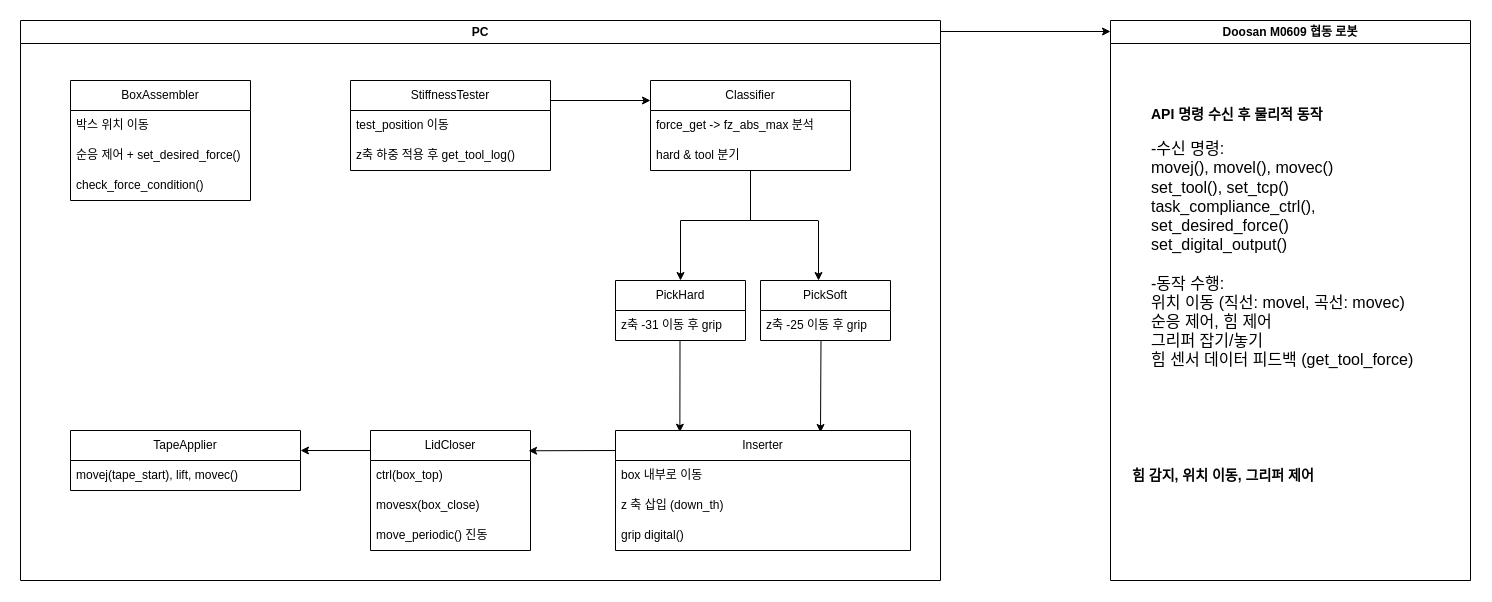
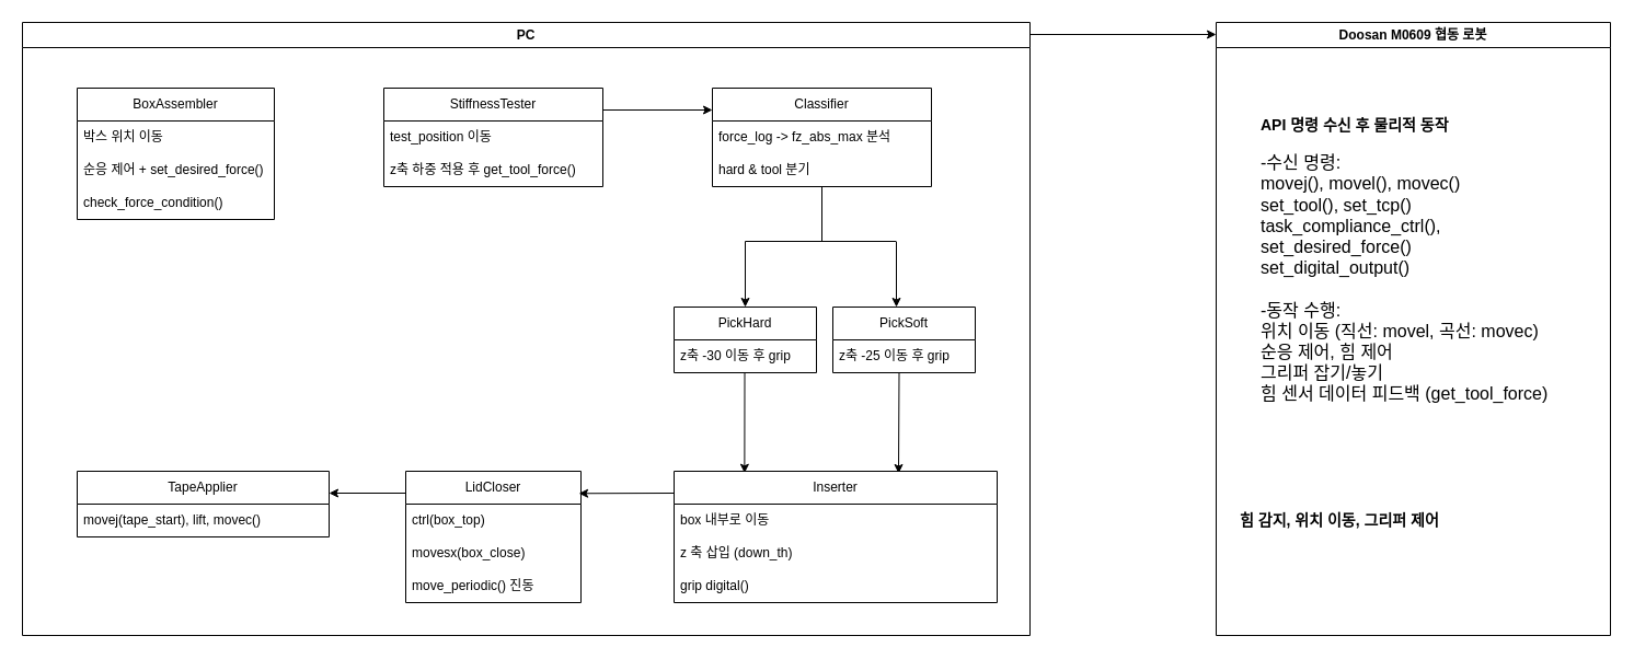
  <mxCell id="0" />
  <mxCell id="1" parent="0" />
  <mxCell id="2" value="" style="group" vertex="1" connectable="0" parent="1"><mxGeometry x="20" y="20" width="1450" height="560" as="geometry" /></mxCell>
  <mxCell id="3" value="PC" style="swimlane;whiteSpace=wrap;html=1;" vertex="1" parent="2"><mxGeometry width="920" height="560" as="geometry" /></mxCell>
  <mxCell id="4" value="BoxAssembler" style="swimlane;fontStyle=0;childLayout=stackLayout;horizontal=1;startSize=30;horizontalStack=0;resizeParent=1;resizeParentMax=0;resizeLast=0;collapsible=1;marginBottom=0;whiteSpace=wrap;html=1;" vertex="1" parent="3"><mxGeometry x="50" y="60" width="180" height="120" as="geometry" /></mxCell>
  <mxCell id="5" value="박스 위치 이동" style="text;strokeColor=none;fillColor=none;align=left;verticalAlign=middle;spacingLeft=4;spacingRight=4;overflow=hidden;points=[[0,0.5],[1,0.5]];portConstraint=eastwest;rotatable=0;whiteSpace=wrap;html=1;" vertex="1" parent="4"><mxGeometry y="30" width="180" height="30" as="geometry" /></mxCell>
  <mxCell id="6" value="순응 제어 + set_desired_force()" style="text;strokeColor=none;fillColor=none;align=left;verticalAlign=middle;spacingLeft=4;spacingRight=4;overflow=hidden;points=[[0,0.5],[1,0.5]];portConstraint=eastwest;rotatable=0;whiteSpace=wrap;html=1;" vertex="1" parent="4"><mxGeometry y="60" width="180" height="30" as="geometry" /></mxCell>
  <mxCell id="7" value="check_force_condition()" style="text;strokeColor=none;fillColor=none;align=left;verticalAlign=middle;spacingLeft=4;spacingRight=4;overflow=hidden;points=[[0,0.5],[1,0.5]];portConstraint=eastwest;rotatable=0;whiteSpace=wrap;html=1;" vertex="1" parent="4"><mxGeometry y="90" width="180" height="30" as="geometry" /></mxCell>
  <mxCell id="8" value="StiffnessTester" style="swimlane;fontStyle=0;childLayout=stackLayout;horizontal=1;startSize=30;horizontalStack=0;resizeParent=1;resizeParentMax=0;resizeLast=0;collapsible=1;marginBottom=0;whiteSpace=wrap;html=1;" vertex="1" parent="3"><mxGeometry x="330" y="60" width="200" height="90" as="geometry" /></mxCell>
  <mxCell id="9" value="test_position 이동" style="text;strokeColor=none;fillColor=none;align=left;verticalAlign=middle;spacingLeft=4;spacingRight=4;overflow=hidden;points=[[0,0.5],[1,0.5]];portConstraint=eastwest;rotatable=0;whiteSpace=wrap;html=1;" vertex="1" parent="8"><mxGeometry y="30" width="200" height="30" as="geometry" /></mxCell>
- <mxCell id="10" value="z축 하중 적용 후 get_tool_log()" style="text;strokeColor=none;fillColor=none;align=left;verticalAlign=middle;spacingLeft=4;spacingRight=4;overflow=hidden;points=[[0,0.5],[1,0.5]];portConstraint=eastwest;rotatable=0;whiteSpace=wrap;html=1;" vertex="1" parent="8"><mxGeometry y="60" width="200" height="30" as="geometry" /></mxCell>
+ <mxCell id="10" value="z축 하중 적용 후 get_tool_force()" style="text;strokeColor=none;fillColor=none;align=left;verticalAlign=middle;spacingLeft=4;spacingRight=4;overflow=hidden;points=[[0,0.5],[1,0.5]];portConstraint=eastwest;rotatable=0;whiteSpace=wrap;html=1;" vertex="1" parent="8"><mxGeometry y="60" width="200" height="30" as="geometry" /></mxCell>
  <mxCell id="11" value="Classifier" style="swimlane;fontStyle=0;childLayout=stackLayout;horizontal=1;startSize=30;horizontalStack=0;resizeParent=1;resizeParentMax=0;resizeLast=0;collapsible=1;marginBottom=0;whiteSpace=wrap;html=1;" vertex="1" parent="3"><mxGeometry x="630" y="60" width="200" height="90" as="geometry" /></mxCell>
- <mxCell id="12" value="force_get -&amp;gt; fz_abs_max 분석" style="text;strokeColor=none;fillColor=none;align=left;verticalAlign=middle;spacingLeft=4;spacingRight=4;overflow=hidden;points=[[0,0.5],[1,0.5]];portConstraint=eastwest;rotatable=0;whiteSpace=wrap;html=1;" vertex="1" parent="11"><mxGeometry y="30" width="200" height="30" as="geometry" /></mxCell>
+ <mxCell id="12" value="force_log -&amp;gt; fz_abs_max 분석" style="text;strokeColor=none;fillColor=none;align=left;verticalAlign=middle;spacingLeft=4;spacingRight=4;overflow=hidden;points=[[0,0.5],[1,0.5]];portConstraint=eastwest;rotatable=0;whiteSpace=wrap;html=1;" vertex="1" parent="11"><mxGeometry y="30" width="200" height="30" as="geometry" /></mxCell>
  <mxCell id="13" value="hard &amp;amp; tool 분기" style="text;strokeColor=none;fillColor=none;align=left;verticalAlign=middle;spacingLeft=4;spacingRight=4;overflow=hidden;points=[[0,0.5],[1,0.5]];portConstraint=eastwest;rotatable=0;whiteSpace=wrap;html=1;" vertex="1" parent="11"><mxGeometry y="60" width="200" height="30" as="geometry" /></mxCell>
  <mxCell id="14" value="PickHard" style="swimlane;fontStyle=0;childLayout=stackLayout;horizontal=1;startSize=30;horizontalStack=0;resizeParent=1;resizeParentMax=0;resizeLast=0;collapsible=1;marginBottom=0;whiteSpace=wrap;html=1;" vertex="1" parent="3"><mxGeometry x="595" y="260" width="130" height="60" as="geometry" /></mxCell>
- <mxCell id="15" value="z축 -31 이동 후 grip" style="text;strokeColor=none;fillColor=none;align=left;verticalAlign=middle;spacingLeft=4;spacingRight=4;overflow=hidden;points=[[0,0.5],[1,0.5]];portConstraint=eastwest;rotatable=0;whiteSpace=wrap;html=1;" vertex="1" parent="14"><mxGeometry y="30" width="130" height="30" as="geometry" /></mxCell>
+ <mxCell id="15" value="z축 -30 이동 후 grip" style="text;strokeColor=none;fillColor=none;align=left;verticalAlign=middle;spacingLeft=4;spacingRight=4;overflow=hidden;points=[[0,0.5],[1,0.5]];portConstraint=eastwest;rotatable=0;whiteSpace=wrap;html=1;" vertex="1" parent="14"><mxGeometry y="30" width="130" height="30" as="geometry" /></mxCell>
  <mxCell id="16" value="PickSoft" style="swimlane;fontStyle=0;childLayout=stackLayout;horizontal=1;startSize=30;horizontalStack=0;resizeParent=1;resizeParentMax=0;resizeLast=0;collapsible=1;marginBottom=0;whiteSpace=wrap;html=1;" vertex="1" parent="3"><mxGeometry x="740" y="260" width="130" height="60" as="geometry" /></mxCell>
  <mxCell id="17" value="z축 -25 이동 후 grip" style="text;strokeColor=none;fillColor=none;align=left;verticalAlign=middle;spacingLeft=4;spacingRight=4;overflow=hidden;points=[[0,0.5],[1,0.5]];portConstraint=eastwest;rotatable=0;whiteSpace=wrap;html=1;" vertex="1" parent="16"><mxGeometry y="30" width="130" height="30" as="geometry" /></mxCell>
  <mxCell id="18" value="" style="endArrow=classic;html=1;entryX=0;entryY=0.25;entryDx=0;entryDy=0;exitX=1;exitY=-0.233;exitDx=0;exitDy=0;exitPerimeter=0;" edge="1" parent="3"><mxGeometry width="50" height="50" relative="1" as="geometry"><mxPoint x="530" y="80" as="sourcePoint" /><mxPoint x="630" y="80" as="targetPoint" /></mxGeometry></mxCell>
  <mxCell id="19" value="" style="endArrow=none;html=1;" edge="1" parent="3"><mxGeometry width="50" height="50" relative="1" as="geometry"><mxPoint x="730" y="200" as="sourcePoint" /><mxPoint x="730" y="150" as="targetPoint" /></mxGeometry></mxCell>
  <mxCell id="20" value="" style="endArrow=none;html=1;" edge="1" parent="3"><mxGeometry width="50" height="50" relative="1" as="geometry"><mxPoint x="660" y="200" as="sourcePoint" /><mxPoint x="797.5" y="200" as="targetPoint" /></mxGeometry></mxCell>
  <mxCell id="21" value="" style="endArrow=classic;html=1;" edge="1" parent="3"><mxGeometry width="50" height="50" relative="1" as="geometry"><mxPoint x="798" y="200" as="sourcePoint" /><mxPoint x="798" y="260" as="targetPoint" /></mxGeometry></mxCell>
  <mxCell id="22" value="" style="endArrow=classic;html=1;entryX=0.222;entryY=0.019;entryDx=0;entryDy=0;entryPerimeter=0;" edge="1" parent="3"><mxGeometry width="50" height="50" relative="1" as="geometry"><mxPoint x="659.5" y="320" as="sourcePoint" /><mxPoint x="659.38" y="411.71" as="targetPoint" /></mxGeometry></mxCell>
  <mxCell id="23" value="" style="endArrow=classic;html=1;entryX=0.222;entryY=0.019;entryDx=0;entryDy=0;entryPerimeter=0;" edge="1" parent="3"><mxGeometry width="50" height="50" relative="1" as="geometry"><mxPoint x="800.5" y="320" as="sourcePoint" /><mxPoint x="800" y="412" as="targetPoint" /></mxGeometry></mxCell>
  <mxCell id="24" value="LidCloser" style="swimlane;fontStyle=0;childLayout=stackLayout;horizontal=1;startSize=30;horizontalStack=0;resizeParent=1;resizeParentMax=0;resizeLast=0;collapsible=1;marginBottom=0;whiteSpace=wrap;html=1;" vertex="1" parent="3"><mxGeometry x="350" y="410" width="160" height="120" as="geometry" /></mxCell>
  <mxCell id="25" value="ctrl(box_top)" style="text;strokeColor=none;fillColor=none;align=left;verticalAlign=middle;spacingLeft=4;spacingRight=4;overflow=hidden;points=[[0,0.5],[1,0.5]];portConstraint=eastwest;rotatable=0;whiteSpace=wrap;html=1;" vertex="1" parent="24"><mxGeometry y="30" width="160" height="30" as="geometry" /></mxCell>
  <mxCell id="26" value="movesx(box_close)" style="text;strokeColor=none;fillColor=none;align=left;verticalAlign=middle;spacingLeft=4;spacingRight=4;overflow=hidden;points=[[0,0.5],[1,0.5]];portConstraint=eastwest;rotatable=0;whiteSpace=wrap;html=1;" vertex="1" parent="24"><mxGeometry y="60" width="160" height="30" as="geometry" /></mxCell>
  <mxCell id="27" value="move_periodic() 진동" style="text;strokeColor=none;fillColor=none;align=left;verticalAlign=middle;spacingLeft=4;spacingRight=4;overflow=hidden;points=[[0,0.5],[1,0.5]];portConstraint=eastwest;rotatable=0;whiteSpace=wrap;html=1;" vertex="1" parent="24"><mxGeometry y="90" width="160" height="30" as="geometry" /></mxCell>
  <mxCell id="28" value="TapeApplier" style="swimlane;fontStyle=0;childLayout=stackLayout;horizontal=1;startSize=30;horizontalStack=0;resizeParent=1;resizeParentMax=0;resizeLast=0;collapsible=1;marginBottom=0;whiteSpace=wrap;html=1;" vertex="1" parent="3"><mxGeometry x="50" y="410" width="230" height="60" as="geometry" /></mxCell>
  <mxCell id="29" value="movej(tape_start), lift, movec()" style="text;strokeColor=none;fillColor=none;align=left;verticalAlign=middle;spacingLeft=4;spacingRight=4;overflow=hidden;points=[[0,0.5],[1,0.5]];portConstraint=eastwest;rotatable=0;whiteSpace=wrap;html=1;" vertex="1" parent="28"><mxGeometry y="30" width="230" height="30" as="geometry" /></mxCell>
  <mxCell id="30" value="" style="endArrow=classic;html=1;entryX=0.988;entryY=0.169;entryDx=0;entryDy=0;entryPerimeter=0;" edge="1" parent="3" target="24"><mxGeometry width="50" height="50" relative="1" as="geometry"><mxPoint x="595" y="430" as="sourcePoint" /><mxPoint x="525" y="430" as="targetPoint" /></mxGeometry></mxCell>
  <mxCell id="31" value="" style="endArrow=classic;html=1;" edge="1" parent="3"><mxGeometry width="50" height="50" relative="1" as="geometry"><mxPoint x="350" y="430" as="sourcePoint" /><mxPoint x="280" y="430" as="targetPoint" /></mxGeometry></mxCell>
  <mxCell id="32" value="Inserter" style="swimlane;fontStyle=0;childLayout=stackLayout;horizontal=1;startSize=30;horizontalStack=0;resizeParent=1;resizeParentMax=0;resizeLast=0;collapsible=1;marginBottom=0;whiteSpace=wrap;html=1;" vertex="1" parent="3"><mxGeometry x="595" y="410" width="295" height="120" as="geometry" /></mxCell>
  <mxCell id="33" value="box 내부로 이동" style="text;strokeColor=none;fillColor=none;align=left;verticalAlign=middle;spacingLeft=4;spacingRight=4;overflow=hidden;points=[[0,0.5],[1,0.5]];portConstraint=eastwest;rotatable=0;whiteSpace=wrap;html=1;" vertex="1" parent="32"><mxGeometry y="30" width="295" height="30" as="geometry" /></mxCell>
  <mxCell id="34" value="z 축 삽입 (down_th)" style="text;strokeColor=none;fillColor=none;align=left;verticalAlign=middle;spacingLeft=4;spacingRight=4;overflow=hidden;points=[[0,0.5],[1,0.5]];portConstraint=eastwest;rotatable=0;whiteSpace=wrap;html=1;" vertex="1" parent="32"><mxGeometry y="60" width="295" height="30" as="geometry" /></mxCell>
  <mxCell id="35" value="grip digital()" style="text;strokeColor=none;fillColor=none;align=left;verticalAlign=middle;spacingLeft=4;spacingRight=4;overflow=hidden;points=[[0,0.5],[1,0.5]];portConstraint=eastwest;rotatable=0;whiteSpace=wrap;html=1;" vertex="1" parent="32"><mxGeometry y="90" width="295" height="30" as="geometry" /></mxCell>
  <mxCell id="36" value="" style="endArrow=classic;html=1;" edge="1" parent="2"><mxGeometry width="50" height="50" relative="1" as="geometry"><mxPoint x="660" y="200" as="sourcePoint" /><mxPoint x="660" y="260" as="targetPoint" /></mxGeometry></mxCell>
  <mxCell id="37" value="Doosan M0609 협동 로봇" style="swimlane;whiteSpace=wrap;html=1;" vertex="1" parent="2"><mxGeometry x="1090" width="360" height="560" as="geometry" /></mxCell>
  <mxCell id="38" value="&lt;div style=&quot;text-align: left;&quot;&gt;&lt;span style=&quot;background-color: transparent;&quot;&gt;&lt;font style=&quot;font-size: 14px;&quot;&gt;&lt;b&gt;API 명령 수신 후 물리적 동작&lt;/b&gt;&lt;/font&gt;&lt;/span&gt;&lt;/div&gt;&lt;div style=&quot;text-align: left;&quot;&gt;&lt;span style=&quot;background-color: transparent;&quot;&gt;&lt;font style=&quot;font-size: 14px;&quot;&gt;&lt;b&gt;&lt;br&gt;&lt;/b&gt;&lt;/font&gt;&lt;/span&gt;&lt;/div&gt;&lt;div style=&quot;text-align: left;&quot;&gt;&lt;font size=&quot;3&quot;&gt;-수신 명령:&amp;nbsp;&lt;/font&gt;&lt;/div&gt;&lt;div style=&quot;text-align: left;&quot;&gt;&lt;font size=&quot;3&quot;&gt;&lt;span style=&quot;background-color: transparent;&quot;&gt;movej(), movel(), movec()&lt;/span&gt;&lt;/font&gt;&lt;/div&gt;&lt;div style=&quot;text-align: left;&quot;&gt;&lt;span style=&quot;background-color: transparent;&quot;&gt;&lt;font size=&quot;3&quot;&gt;set_tool(), set_tcp()&amp;nbsp;&lt;/font&gt;&lt;/span&gt;&lt;/div&gt;&lt;div style=&quot;text-align: left;&quot;&gt;&lt;span style=&quot;background-color: transparent;&quot;&gt;&lt;font size=&quot;3&quot;&gt;task_compliance_ctrl(), set_desired_force()&lt;/font&gt;&lt;/span&gt;&lt;/div&gt;&lt;div style=&quot;text-align: left;&quot;&gt;&lt;span style=&quot;background-color: transparent;&quot;&gt;&lt;font size=&quot;3&quot;&gt;set_digital_output()&lt;/font&gt;&lt;/span&gt;&lt;/div&gt;&lt;div style=&quot;text-align: left;&quot;&gt;&lt;span style=&quot;background-color: transparent;&quot;&gt;&lt;font size=&quot;3&quot;&gt;&lt;br&gt;&lt;/font&gt;&lt;/span&gt;&lt;/div&gt;&lt;div style=&quot;text-align: left;&quot;&gt;&lt;span style=&quot;background-color: transparent;&quot;&gt;&lt;font size=&quot;3&quot;&gt;-동작 수행:&lt;/font&gt;&lt;/span&gt;&lt;/div&gt;&lt;div style=&quot;text-align: left;&quot;&gt;&lt;span style=&quot;background-color: transparent;&quot;&gt;&lt;font size=&quot;3&quot;&gt;위치 이동 (직선: movel, 곡선: movec)&lt;/font&gt;&lt;/span&gt;&lt;/div&gt;&lt;div style=&quot;text-align: left;&quot;&gt;&lt;span style=&quot;background-color: transparent;&quot;&gt;&lt;font size=&quot;3&quot;&gt;순응 제어, 힘 제어&lt;/font&gt;&lt;/span&gt;&lt;/div&gt;&lt;div style=&quot;text-align: left;&quot;&gt;&lt;span style=&quot;background-color: transparent;&quot;&gt;&lt;font size=&quot;3&quot;&gt;그리퍼 잡기/놓기&lt;/font&gt;&lt;/span&gt;&lt;/div&gt;&lt;div style=&quot;text-align: left;&quot;&gt;&lt;span style=&quot;background-color: transparent;&quot;&gt;&lt;font size=&quot;3&quot;&gt;힘 센서 데이터 피드백 (get_tool_force)&lt;/font&gt;&lt;/span&gt;&lt;/div&gt;&lt;div style=&quot;text-align: left;&quot;&gt;&lt;span style=&quot;background-color: transparent;&quot;&gt;&lt;font size=&quot;3&quot;&gt;&lt;br&gt;&lt;/font&gt;&lt;/span&gt;&lt;/div&gt;&lt;div style=&quot;text-align: left;&quot;&gt;&lt;span style=&quot;background-color: transparent;&quot;&gt;&lt;span style=&quot;font-size: 14px;&quot;&gt;&lt;br&gt;&lt;/span&gt;&lt;/span&gt;&lt;/div&gt;" style="text;html=1;align=center;verticalAlign=middle;whiteSpace=wrap;rounded=0;" vertex="1" parent="37"><mxGeometry x="40" y="220" width="270" height="30" as="geometry" /></mxCell>
  <mxCell id="39" value="&lt;font style=&quot;font-size: 14px;&quot;&gt;&lt;b&gt;힘 감지, 위치 이동, 그리퍼 제어&lt;/b&gt;&lt;/font&gt;" style="text;html=1;align=left;verticalAlign=middle;whiteSpace=wrap;rounded=0;" vertex="1" parent="37"><mxGeometry x="20" y="440" width="270" height="30" as="geometry" /></mxCell>
  <mxCell id="40" value="" style="endArrow=classic;html=1;exitX=1;exitY=0;exitDx=0;exitDy=0;entryX=0;entryY=0;entryDx=0;entryDy=0;" edge="1" parent="2"><mxGeometry width="50" height="50" relative="1" as="geometry"><mxPoint x="920" y="11" as="sourcePoint" /><mxPoint x="1090" y="11" as="targetPoint" /></mxGeometry></mxCell>
